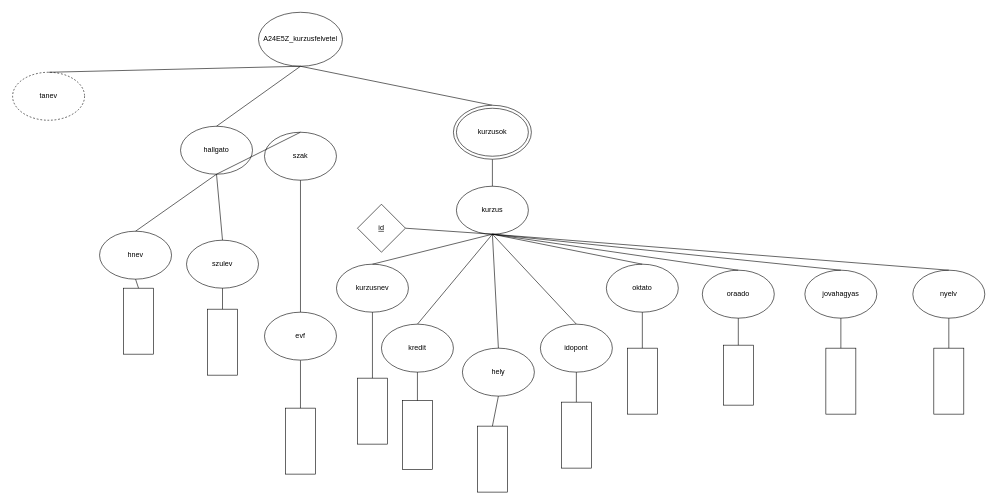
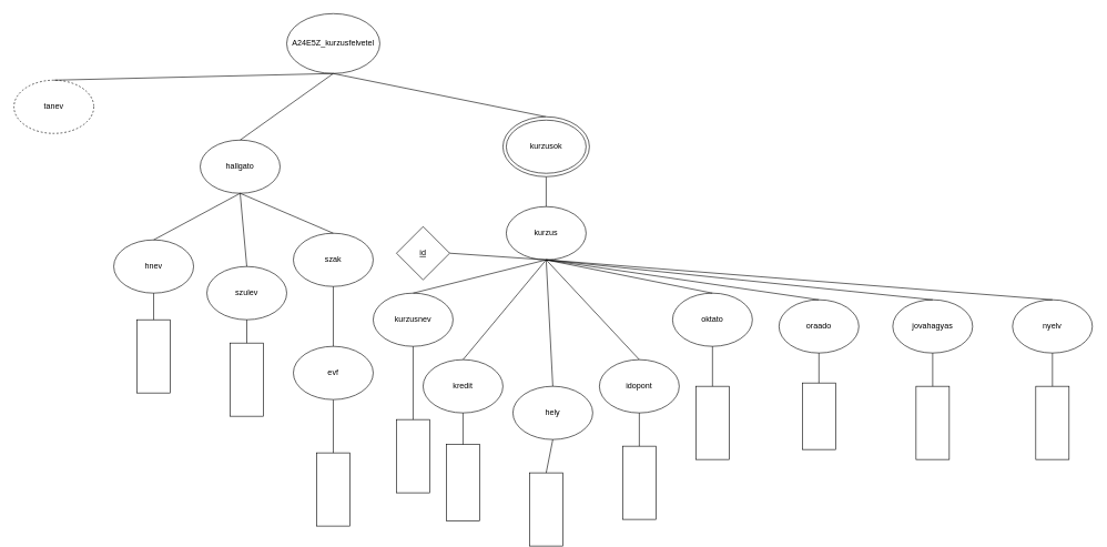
  <mxCell id="0" />
  <mxCell id="1" parent="0" />
  <mxCell id="2" value="A24E5Z_kurzusfelvetel" style="ellipse;whiteSpace=wrap;html=1;" parent="1" vertex="1"><mxGeometry x="430" y="20" width="140" height="90" as="geometry" /></mxCell>
  <mxCell id="3" value="hallgato" style="ellipse;whiteSpace=wrap;html=1;" parent="1" vertex="1"><mxGeometry x="300" y="210" width="120" height="80" as="geometry" /></mxCell>
- <mxCell id="4" value="hnev" style="ellipse;whiteSpace=wrap;html=1;" parent="1" vertex="1"><mxGeometry x="165" y="385" width="120" height="80" as="geometry" /></mxCell>
- <mxCell id="5" value="szak" style="ellipse;whiteSpace=wrap;html=1;" parent="1" vertex="1"><mxGeometry x="440" y="220" width="120" height="80" as="geometry" /></mxCell>
+ <mxCell id="4" value="hnev" style="ellipse;whiteSpace=wrap;html=1;" parent="1" vertex="1"><mxGeometry x="170" y="360" width="120" height="80" as="geometry" /></mxCell>
+ <mxCell id="5" value="szak" style="ellipse;whiteSpace=wrap;html=1;" parent="1" vertex="1"><mxGeometry x="440" y="350" width="120" height="80" as="geometry" /></mxCell>
  <mxCell id="6" value="szulev" style="ellipse;whiteSpace=wrap;html=1;" parent="1" vertex="1"><mxGeometry x="310" y="400" width="120" height="80" as="geometry" /></mxCell>
  <mxCell id="7" value="" style="endArrow=none;html=1;rounded=0;exitX=0.5;exitY=0;exitDx=0;exitDy=0;entryX=0.5;entryY=1;entryDx=0;entryDy=0;" parent="1" source="4" target="3" edge="1"><mxGeometry width="50" height="50" relative="1" as="geometry"><mxPoint x="490" y="390" as="sourcePoint" /><mxPoint x="540" y="340" as="targetPoint" /></mxGeometry></mxCell>
  <mxCell id="8" value="" style="endArrow=none;html=1;rounded=0;entryX=0.5;entryY=1;entryDx=0;entryDy=0;exitX=0.5;exitY=0;exitDx=0;exitDy=0;" parent="1" source="6" target="3" edge="1"><mxGeometry width="50" height="50" relative="1" as="geometry"><mxPoint x="490" y="390" as="sourcePoint" /><mxPoint x="540" y="340" as="targetPoint" /></mxGeometry></mxCell>
  <mxCell id="9" value="" style="endArrow=none;html=1;rounded=0;exitX=0.5;exitY=1;exitDx=0;exitDy=0;entryX=0.5;entryY=0;entryDx=0;entryDy=0;" parent="1" source="3" target="5" edge="1"><mxGeometry width="50" height="50" relative="1" as="geometry"><mxPoint x="490" y="390" as="sourcePoint" /><mxPoint x="540" y="340" as="targetPoint" /></mxGeometry></mxCell>
  <mxCell id="10" value="" style="rounded=0;whiteSpace=wrap;html=1;rotation=90;" parent="1" vertex="1"><mxGeometry x="175" y="510" width="110" height="50" as="geometry" /></mxCell>
  <mxCell id="11" value="" style="rounded=0;whiteSpace=wrap;html=1;rotation=90;" parent="1" vertex="1"><mxGeometry x="445" y="710" width="110" height="50" as="geometry" /></mxCell>
  <mxCell id="12" value="" style="rounded=0;whiteSpace=wrap;html=1;rotation=90;" parent="1" vertex="1"><mxGeometry x="315" y="545" width="110" height="50" as="geometry" /></mxCell>
  <mxCell id="13" value="" style="endArrow=none;html=1;rounded=0;exitX=0;exitY=0.5;exitDx=0;exitDy=0;entryX=0.5;entryY=1;entryDx=0;entryDy=0;" parent="1" source="12" target="6" edge="1"><mxGeometry width="50" height="50" relative="1" as="geometry"><mxPoint x="490" y="390" as="sourcePoint" /><mxPoint x="540" y="340" as="targetPoint" /></mxGeometry></mxCell>
  <mxCell id="14" value="" style="endArrow=none;html=1;rounded=0;entryX=0;entryY=0.5;entryDx=0;entryDy=0;exitX=0.5;exitY=1;exitDx=0;exitDy=0;" parent="1" source="45" target="11" edge="1"><mxGeometry width="50" height="50" relative="1" as="geometry"><mxPoint x="490" y="750" as="sourcePoint" /><mxPoint x="540" y="340" as="targetPoint" /></mxGeometry></mxCell>
  <mxCell id="15" value="" style="endArrow=none;html=1;rounded=0;entryX=0.5;entryY=1;entryDx=0;entryDy=0;exitX=0;exitY=0.5;exitDx=0;exitDy=0;" parent="1" source="10" target="4" edge="1"><mxGeometry width="50" height="50" relative="1" as="geometry"><mxPoint x="490" y="390" as="sourcePoint" /><mxPoint x="540" y="340" as="targetPoint" /></mxGeometry></mxCell>
  <mxCell id="16" value="kurzus" style="ellipse;whiteSpace=wrap;html=1;" parent="1" vertex="1"><mxGeometry x="760" y="310" width="120" height="80" as="geometry" /></mxCell>
  <mxCell id="17" value="kurzusnev" style="ellipse;whiteSpace=wrap;html=1;" parent="1" vertex="1"><mxGeometry x="560" y="440" width="120" height="80" as="geometry" /></mxCell>
  <mxCell id="18" value="kredit" style="ellipse;whiteSpace=wrap;html=1;" parent="1" vertex="1"><mxGeometry x="635" y="540" width="120" height="80" as="geometry" /></mxCell>
  <mxCell id="19" value="hely" style="ellipse;whiteSpace=wrap;html=1;" parent="1" vertex="1"><mxGeometry x="770" y="580" width="120" height="80" as="geometry" /></mxCell>
  <mxCell id="20" value="idopont" style="ellipse;whiteSpace=wrap;html=1;" parent="1" vertex="1"><mxGeometry x="900" y="540" width="120" height="80" as="geometry" /></mxCell>
  <mxCell id="21" value="oktato" style="ellipse;whiteSpace=wrap;html=1;" parent="1" vertex="1"><mxGeometry x="1010" y="440" width="120" height="80" as="geometry" /></mxCell>
  <mxCell id="22" value="" style="endArrow=none;html=1;rounded=0;exitX=0.5;exitY=0;exitDx=0;exitDy=0;entryX=0.5;entryY=1;entryDx=0;entryDy=0;" parent="1" source="17" target="16" edge="1"><mxGeometry width="50" height="50" relative="1" as="geometry"><mxPoint x="760" y="450" as="sourcePoint" /><mxPoint x="810" y="400" as="targetPoint" /></mxGeometry></mxCell>
  <mxCell id="23" value="" style="endArrow=none;html=1;rounded=0;exitX=0.5;exitY=0;exitDx=0;exitDy=0;entryX=0.5;entryY=1;entryDx=0;entryDy=0;" parent="1" source="18" target="16" edge="1"><mxGeometry width="50" height="50" relative="1" as="geometry"><mxPoint x="760" y="450" as="sourcePoint" /><mxPoint x="810" y="400" as="targetPoint" /></mxGeometry></mxCell>
  <mxCell id="24" value="" style="endArrow=none;html=1;rounded=0;exitX=0.5;exitY=0;exitDx=0;exitDy=0;entryX=0.5;entryY=1;entryDx=0;entryDy=0;" parent="1" source="19" target="16" edge="1"><mxGeometry width="50" height="50" relative="1" as="geometry"><mxPoint x="760" y="450" as="sourcePoint" /><mxPoint x="860" y="450" as="targetPoint" /></mxGeometry></mxCell>
  <mxCell id="25" value="" style="endArrow=none;html=1;rounded=0;exitX=0.5;exitY=0;exitDx=0;exitDy=0;entryX=0.5;entryY=1;entryDx=0;entryDy=0;" parent="1" source="20" target="16" edge="1"><mxGeometry width="50" height="50" relative="1" as="geometry"><mxPoint x="760" y="450" as="sourcePoint" /><mxPoint x="810" y="400" as="targetPoint" /></mxGeometry></mxCell>
  <mxCell id="26" value="" style="endArrow=none;html=1;rounded=0;exitX=0.5;exitY=0;exitDx=0;exitDy=0;entryX=0.5;entryY=1;entryDx=0;entryDy=0;" parent="1" source="21" target="16" edge="1"><mxGeometry width="50" height="50" relative="1" as="geometry"><mxPoint x="760" y="450" as="sourcePoint" /><mxPoint x="810" y="400" as="targetPoint" /></mxGeometry></mxCell>
  <mxCell id="27" value="" style="endArrow=none;html=1;rounded=0;exitX=0.5;exitY=0;exitDx=0;exitDy=0;entryX=0.5;entryY=1;entryDx=0;entryDy=0;" parent="1" source="16" target="31" edge="1"><mxGeometry width="50" height="50" relative="1" as="geometry"><mxPoint x="760" y="450" as="sourcePoint" /><mxPoint x="860" y="280" as="targetPoint" /></mxGeometry></mxCell>
  <mxCell id="28" value="" style="endArrow=none;html=1;rounded=0;exitX=0.5;exitY=1;exitDx=0;exitDy=0;entryX=0.5;entryY=0;entryDx=0;entryDy=0;" parent="1" source="2" target="31" edge="1"><mxGeometry width="50" height="50" relative="1" as="geometry"><mxPoint x="760" y="450" as="sourcePoint" /><mxPoint x="810" y="130" as="targetPoint" /></mxGeometry></mxCell>
  <mxCell id="29" value="" style="endArrow=none;html=1;rounded=0;exitX=0.5;exitY=0;exitDx=0;exitDy=0;entryX=0.5;entryY=1;entryDx=0;entryDy=0;" parent="1" source="3" target="2" edge="1"><mxGeometry width="50" height="50" relative="1" as="geometry"><mxPoint x="760" y="450" as="sourcePoint" /><mxPoint x="810" y="400" as="targetPoint" /></mxGeometry></mxCell>
  <mxCell id="30" value="" style="group" parent="1" vertex="1" connectable="0"><mxGeometry x="755" y="175" width="130" height="90" as="geometry" /></mxCell>
  <mxCell id="31" value="" style="ellipse;whiteSpace=wrap;html=1;" parent="30" vertex="1"><mxGeometry width="130" height="90" as="geometry" /></mxCell>
  <mxCell id="32" value="kurzusok" style="ellipse;whiteSpace=wrap;html=1;" parent="30" vertex="1"><mxGeometry x="5" y="5" width="120" height="80" as="geometry" /></mxCell>
  <mxCell id="33" value="&lt;u&gt;id&lt;/u&gt;" style="rhombus;whiteSpace=wrap;html=1;" parent="1" vertex="1"><mxGeometry x="595" y="340" width="80" height="80" as="geometry" /></mxCell>
  <mxCell id="34" value="" style="rounded=0;whiteSpace=wrap;html=1;rotation=90;" parent="1" vertex="1"><mxGeometry x="565" y="660" width="110" height="50" as="geometry" /></mxCell>
  <mxCell id="35" value="" style="rounded=0;whiteSpace=wrap;html=1;rotation=90;" parent="1" vertex="1"><mxGeometry x="637.5" y="700" width="115" height="50" as="geometry" /></mxCell>
  <mxCell id="36" value="" style="rounded=0;whiteSpace=wrap;html=1;rotation=90;" parent="1" vertex="1"><mxGeometry x="765" y="740" width="110" height="50" as="geometry" /></mxCell>
  <mxCell id="37" value="" style="rounded=0;whiteSpace=wrap;html=1;rotation=90;" parent="1" vertex="1"><mxGeometry x="1015" y="610" width="110" height="50" as="geometry" /></mxCell>
  <mxCell id="38" value="" style="rounded=0;whiteSpace=wrap;html=1;rotation=90;" parent="1" vertex="1"><mxGeometry x="905" y="700" width="110" height="50" as="geometry" /></mxCell>
  <mxCell id="39" value="" style="endArrow=none;html=1;rounded=0;entryX=0.5;entryY=1;entryDx=0;entryDy=0;exitX=1;exitY=0.5;exitDx=0;exitDy=0;" parent="1" source="33" target="16" edge="1"><mxGeometry width="50" height="50" relative="1" as="geometry"><mxPoint x="640" y="430" as="sourcePoint" /><mxPoint x="690" y="380" as="targetPoint" /></mxGeometry></mxCell>
  <mxCell id="40" value="" style="endArrow=none;html=1;rounded=0;exitX=0;exitY=0.5;exitDx=0;exitDy=0;entryX=0.5;entryY=1;entryDx=0;entryDy=0;" parent="1" source="34" target="17" edge="1"><mxGeometry width="50" height="50" relative="1" as="geometry"><mxPoint x="640" y="590" as="sourcePoint" /><mxPoint x="690" y="540" as="targetPoint" /></mxGeometry></mxCell>
  <mxCell id="41" value="" style="endArrow=none;html=1;rounded=0;exitX=0;exitY=0.5;exitDx=0;exitDy=0;entryX=0.5;entryY=1;entryDx=0;entryDy=0;" parent="1" source="35" target="18" edge="1"><mxGeometry width="50" height="50" relative="1" as="geometry"><mxPoint x="640" y="590" as="sourcePoint" /><mxPoint x="690" y="540" as="targetPoint" /></mxGeometry></mxCell>
  <mxCell id="42" value="" style="endArrow=none;html=1;rounded=0;exitX=0;exitY=0.5;exitDx=0;exitDy=0;entryX=0.5;entryY=1;entryDx=0;entryDy=0;" parent="1" source="36" target="19" edge="1"><mxGeometry width="50" height="50" relative="1" as="geometry"><mxPoint x="640" y="590" as="sourcePoint" /><mxPoint x="690" y="540" as="targetPoint" /></mxGeometry></mxCell>
  <mxCell id="43" value="" style="endArrow=none;html=1;rounded=0;exitX=0;exitY=0.5;exitDx=0;exitDy=0;entryX=0.5;entryY=1;entryDx=0;entryDy=0;" parent="1" source="38" target="20" edge="1"><mxGeometry width="50" height="50" relative="1" as="geometry"><mxPoint x="760" y="650" as="sourcePoint" /><mxPoint x="810" y="600" as="targetPoint" /></mxGeometry></mxCell>
  <mxCell id="44" value="" style="endArrow=none;html=1;rounded=0;exitX=0;exitY=0.5;exitDx=0;exitDy=0;entryX=0.5;entryY=1;entryDx=0;entryDy=0;" parent="1" source="37" target="21" edge="1"><mxGeometry width="50" height="50" relative="1" as="geometry"><mxPoint x="760" y="650" as="sourcePoint" /><mxPoint x="810" y="600" as="targetPoint" /></mxGeometry></mxCell>
  <mxCell id="45" value="evf" style="ellipse;whiteSpace=wrap;html=1;" parent="1" vertex="1"><mxGeometry x="440" y="520" width="120" height="80" as="geometry" /></mxCell>
  <mxCell id="46" value="" style="endArrow=none;html=1;rounded=0;exitX=0.5;exitY=0;exitDx=0;exitDy=0;entryX=0.5;entryY=1;entryDx=0;entryDy=0;" parent="1" source="45" target="5" edge="1"><mxGeometry width="50" height="50" relative="1" as="geometry"><mxPoint x="740" y="510" as="sourcePoint" /><mxPoint x="790" y="460" as="targetPoint" /></mxGeometry></mxCell>
  <mxCell id="47" value="jovahagyas" style="ellipse;whiteSpace=wrap;html=1;" parent="1" vertex="1"><mxGeometry x="1341" y="450" width="120" height="80" as="geometry" /></mxCell>
  <mxCell id="48" value="nyelv" style="ellipse;whiteSpace=wrap;html=1;" parent="1" vertex="1"><mxGeometry x="1521" y="450" width="120" height="80" as="geometry" /></mxCell>
  <mxCell id="49" value="" style="endArrow=none;html=1;rounded=0;entryX=0.5;entryY=0;entryDx=0;entryDy=0;exitX=0.5;exitY=1;exitDx=0;exitDy=0;" parent="1" source="16" target="47" edge="1"><mxGeometry width="50" height="50" relative="1" as="geometry"><mxPoint x="1010" y="370" as="sourcePoint" /><mxPoint x="790" y="460" as="targetPoint" /></mxGeometry></mxCell>
  <mxCell id="50" value="" style="endArrow=none;html=1;rounded=0;exitX=0.5;exitY=0;exitDx=0;exitDy=0;entryX=0.5;entryY=1;entryDx=0;entryDy=0;" parent="1" source="48" target="16" edge="1"><mxGeometry width="50" height="50" relative="1" as="geometry"><mxPoint x="740" y="510" as="sourcePoint" /><mxPoint x="1000" y="390" as="targetPoint" /></mxGeometry></mxCell>
  <mxCell id="51" value="" style="rounded=0;whiteSpace=wrap;html=1;rotation=90;" parent="1" vertex="1"><mxGeometry x="1346" y="610" width="110" height="50" as="geometry" /></mxCell>
  <mxCell id="52" value="" style="rounded=0;whiteSpace=wrap;html=1;rotation=90;" parent="1" vertex="1"><mxGeometry x="1526" y="610" width="110" height="50" as="geometry" /></mxCell>
  <mxCell id="53" value="" style="endArrow=none;html=1;rounded=0;entryX=0.5;entryY=1;entryDx=0;entryDy=0;exitX=0;exitY=0.5;exitDx=0;exitDy=0;" parent="1" source="51" target="47" edge="1"><mxGeometry width="50" height="50" relative="1" as="geometry"><mxPoint x="991" y="490" as="sourcePoint" /><mxPoint x="1041" y="440" as="targetPoint" /></mxGeometry></mxCell>
  <mxCell id="54" value="" style="endArrow=none;html=1;rounded=0;exitX=0;exitY=0.5;exitDx=0;exitDy=0;entryX=0.5;entryY=1;entryDx=0;entryDy=0;" parent="1" source="52" target="48" edge="1"><mxGeometry width="50" height="50" relative="1" as="geometry"><mxPoint x="991" y="490" as="sourcePoint" /><mxPoint x="1041" y="440" as="targetPoint" /></mxGeometry></mxCell>
  <mxCell id="55" value="tanev" style="ellipse;whiteSpace=wrap;html=1;dashed=1;" parent="1" vertex="1"><mxGeometry x="20" y="120" width="120" height="80" as="geometry" /></mxCell>
  <mxCell id="56" value="" style="endArrow=none;html=1;rounded=0;entryX=0.5;entryY=0;entryDx=0;entryDy=0;exitX=0.5;exitY=1;exitDx=0;exitDy=0;" parent="1" source="2" target="55" edge="1"><mxGeometry width="50" height="50" relative="1" as="geometry"><mxPoint x="660" y="480" as="sourcePoint" /><mxPoint x="710" y="430" as="targetPoint" /></mxGeometry></mxCell>
  <mxCell id="57" value="oraado" style="ellipse;whiteSpace=wrap;html=1;" parent="1" vertex="1"><mxGeometry x="1170" y="450" width="120" height="80" as="geometry" /></mxCell>
  <mxCell id="58" value="" style="endArrow=none;html=1;rounded=0;entryX=0.5;entryY=0;entryDx=0;entryDy=0;exitX=0.5;exitY=1;exitDx=0;exitDy=0;" parent="1" source="16" target="57" edge="1"><mxGeometry width="50" height="50" relative="1" as="geometry"><mxPoint x="840" y="470" as="sourcePoint" /><mxPoint x="710" y="470" as="targetPoint" /></mxGeometry></mxCell>
  <mxCell id="59" value="" style="rounded=0;whiteSpace=wrap;html=1;rotation=90;" parent="1" vertex="1"><mxGeometry x="1180" y="600" width="100" height="50" as="geometry" /></mxCell>
  <mxCell id="60" value="" style="endArrow=none;html=1;rounded=0;entryX=0.5;entryY=1;entryDx=0;entryDy=0;exitX=0;exitY=0.5;exitDx=0;exitDy=0;" parent="1" source="59" target="57" edge="1"><mxGeometry width="50" height="50" relative="1" as="geometry"><mxPoint x="790" y="450" as="sourcePoint" /><mxPoint x="840" y="400" as="targetPoint" /></mxGeometry></mxCell>
